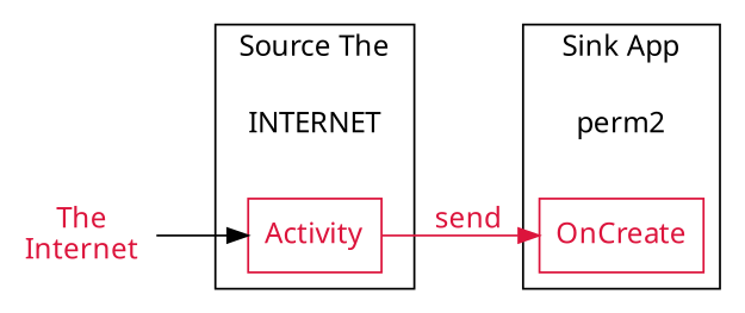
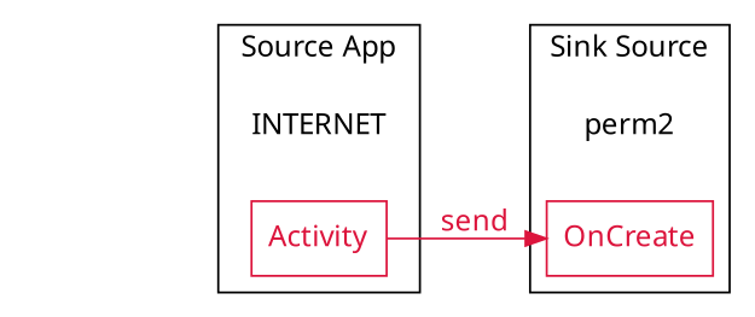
  digraph {
    compound=true
    fontname="LMSans10-Regular"
    rankdir=LR
    splines=true
    node [fontcolor=crimson fontname="LMSans10-Regular" shape=none color=crimson]
    n1 [fontcolor=black label=INTERNET color=""]
    n2 [label=Activity shape=rectangle]
    perm2 [fontcolor=""]
    n4 [label=OnCreate shape=rectangle]
-   n5 [label="The\nInternet" color=""]
    subgraph cluster_1 {
-     label="Source The"
+     label="Source App"
      n1
      n2
    }
    subgraph cluster_2 {
-     label="Sink App"
+     label="Sink Source"
      perm2
      n4
    }
    n2 -> n4 [color=crimson fontcolor=crimson fontname="LMSans10-Regular" label=send]
-   n5 -> n2
  }
